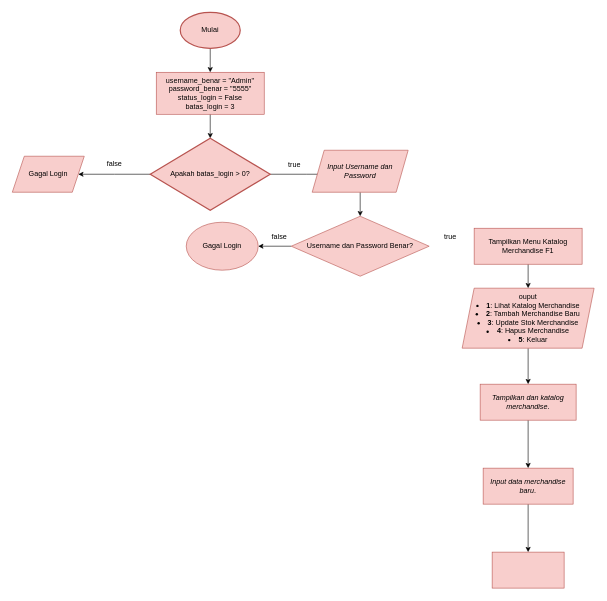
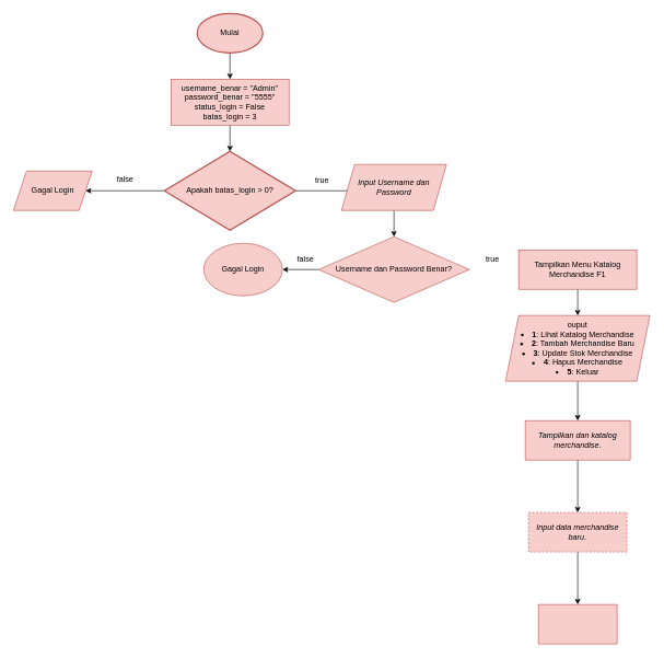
  <mxCell id="0" />
  <mxCell id="1" parent="0" />
  <mxCell id="2" value="" style="edgeStyle=orthogonalEdgeStyle;rounded=0;orthogonalLoop=1;jettySize=auto;html=1;" edge="1" parent="1" source="3" target="5"><mxGeometry relative="1" as="geometry" /></mxCell>
  <mxCell id="3" value="Mulai" style="strokeWidth=2;html=1;shape=mxgraph.flowchart.start_1;whiteSpace=wrap;fillColor=#f8cecc;strokeColor=#b85450;" vertex="1" parent="1"><mxGeometry x="300" y="20" width="100" height="60" as="geometry" /></mxCell>
  <mxCell id="4" value="" style="edgeStyle=orthogonalEdgeStyle;rounded=0;orthogonalLoop=1;jettySize=auto;html=1;" edge="1" parent="1" source="5" target="8"><mxGeometry relative="1" as="geometry" /></mxCell>
  <mxCell id="5" value="&lt;div&gt;username_benar = &quot;Admin&quot;&lt;/div&gt;&lt;div&gt;password_benar = &quot;5555&quot;&lt;/div&gt;&lt;div&gt;status_login = False&lt;/div&gt;&lt;div&gt;batas_login = 3&lt;/div&gt;" style="rounded=0;whiteSpace=wrap;html=1;fillColor=#f8cecc;strokeColor=#b85450;" vertex="1" parent="1"><mxGeometry x="260" y="120" width="180" height="70" as="geometry" /></mxCell>
  <mxCell id="6" value="" style="edgeStyle=orthogonalEdgeStyle;rounded=0;orthogonalLoop=1;jettySize=auto;html=1;" edge="1" parent="1" source="8"><mxGeometry relative="1" as="geometry"><mxPoint x="570" y="290" as="targetPoint" /></mxGeometry></mxCell>
  <mxCell id="7" value="" style="edgeStyle=orthogonalEdgeStyle;rounded=0;orthogonalLoop=1;jettySize=auto;html=1;" edge="1" parent="1" source="8"><mxGeometry relative="1" as="geometry"><mxPoint x="130" y="290" as="targetPoint" /></mxGeometry></mxCell>
  <mxCell id="8" value="Apakah batas_login &amp;gt; 0?" style="strokeWidth=2;html=1;shape=mxgraph.flowchart.decision;whiteSpace=wrap;fillColor=#f8cecc;strokeColor=#b85450;" vertex="1" parent="1"><mxGeometry x="250" y="230" width="200" height="120" as="geometry" /></mxCell>
  <mxCell id="9" value="" style="edgeStyle=orthogonalEdgeStyle;rounded=0;orthogonalLoop=1;jettySize=auto;html=1;" edge="1" parent="1" source="10" target="12"><mxGeometry relative="1" as="geometry" /></mxCell>
  <mxCell id="10" value="&lt;em&gt;Input Username dan Password&lt;/em&gt;" style="shape=parallelogram;perimeter=parallelogramPerimeter;whiteSpace=wrap;html=1;fixedSize=1;fillColor=#f8cecc;strokeColor=#b85450;" vertex="1" parent="1"><mxGeometry x="520" y="250" width="160" height="70" as="geometry" /></mxCell>
  <mxCell id="11" value="" style="edgeStyle=orthogonalEdgeStyle;rounded=0;orthogonalLoop=1;jettySize=auto;html=1;" edge="1" parent="1" source="12" target="14"><mxGeometry relative="1" as="geometry" /></mxCell>
  <mxCell id="12" value="Username dan Password Benar?" style="rhombus;whiteSpace=wrap;html=1;fillColor=#f8cecc;strokeColor=#b85450;" vertex="1" parent="1"><mxGeometry x="485" y="360" width="230" height="100" as="geometry" /></mxCell>
  <mxCell id="13" value="Gagal Login" style="shape=parallelogram;perimeter=parallelogramPerimeter;whiteSpace=wrap;html=1;fixedSize=1;fillColor=#f8cecc;strokeColor=#b85450;" vertex="1" parent="1"><mxGeometry x="20" y="260" width="120" height="60" as="geometry" /></mxCell>
  <mxCell id="14" value="Gagal Login" style="ellipse;whiteSpace=wrap;html=1;fillColor=#f8cecc;strokeColor=#b85450;" vertex="1" parent="1"><mxGeometry x="310" y="370" width="120" height="80" as="geometry" /></mxCell>
  <mxCell id="15" value="" style="edgeStyle=orthogonalEdgeStyle;rounded=0;orthogonalLoop=1;jettySize=auto;html=1;" edge="1" parent="1" source="16" target="20"><mxGeometry relative="1" as="geometry" /></mxCell>
  <mxCell id="16" value="Tampilkan Menu Katalog Merchandise F1" style="rounded=0;whiteSpace=wrap;html=1;fillColor=#f8cecc;strokeColor=#b85450;" vertex="1" parent="1"><mxGeometry x="790" y="380" width="180" height="60" as="geometry" /></mxCell>
  <mxCell id="17" value="false" style="text;html=1;align=center;verticalAlign=middle;resizable=0;points=[];autosize=1;strokeColor=none;fillColor=none;" vertex="1" parent="1"><mxGeometry x="165" y="258" width="50" height="30" as="geometry" /></mxCell>
  <mxCell id="18" value="false" style="text;html=1;align=center;verticalAlign=middle;resizable=0;points=[];autosize=1;strokeColor=none;fillColor=none;" vertex="1" parent="1"><mxGeometry x="440" y="380" width="50" height="30" as="geometry" /></mxCell>
  <mxCell id="19" value="" style="edgeStyle=orthogonalEdgeStyle;rounded=0;orthogonalLoop=1;jettySize=auto;html=1;" edge="1" parent="1" source="20" target="24"><mxGeometry relative="1" as="geometry" /></mxCell>
  <mxCell id="20" value="ouput&lt;div&gt;&lt;li&gt;&lt;strong&gt;1&lt;/strong&gt;: Lihat Katalog Merchandise&lt;/li&gt;&lt;li&gt;&lt;strong&gt;2&lt;/strong&gt;: Tambah Merchandise Baru&lt;/li&gt;&lt;li&gt;&lt;strong&gt;3&lt;/strong&gt;: Update Stok Merchandise&lt;/li&gt;&lt;li&gt;&lt;strong&gt;4&lt;/strong&gt;: Hapus Merchandise&lt;/li&gt;&lt;li&gt;&lt;strong&gt;5&lt;/strong&gt;: Keluar&lt;/li&gt;&lt;/div&gt;" style="shape=parallelogram;perimeter=parallelogramPerimeter;whiteSpace=wrap;html=1;fixedSize=1;rounded=0;fillColor=#f8cecc;strokeColor=#b85450;" vertex="1" parent="1"><mxGeometry x="770" y="480" width="220" height="100" as="geometry" /></mxCell>
  <mxCell id="21" value="true" style="text;html=1;align=center;verticalAlign=middle;resizable=0;points=[];autosize=1;strokeColor=none;fillColor=none;" vertex="1" parent="1"><mxGeometry x="470" y="260" width="40" height="30" as="geometry" /></mxCell>
  <mxCell id="22" value="true" style="text;html=1;align=center;verticalAlign=middle;resizable=0;points=[];autosize=1;strokeColor=none;fillColor=none;" vertex="1" parent="1"><mxGeometry x="730" y="380" width="40" height="30" as="geometry" /></mxCell>
  <mxCell id="23" value="" style="edgeStyle=orthogonalEdgeStyle;rounded=0;orthogonalLoop=1;jettySize=auto;html=1;" edge="1" parent="1" source="24" target="26"><mxGeometry relative="1" as="geometry" /></mxCell>
  <mxCell id="24" value="&lt;em&gt;Tampilkan dan katalog merchandise&lt;/em&gt;." style="whiteSpace=wrap;html=1;fillColor=#f8cecc;strokeColor=#b85450;rounded=0;" vertex="1" parent="1"><mxGeometry x="800" y="640" width="160" height="60" as="geometry" /></mxCell>
  <mxCell id="25" value="" style="edgeStyle=orthogonalEdgeStyle;rounded=0;orthogonalLoop=1;jettySize=auto;html=1;" edge="1" parent="1" source="26" target="27"><mxGeometry relative="1" as="geometry" /></mxCell>
- <mxCell id="26" value="&lt;em&gt;Input data merchandise baru&lt;/em&gt;." style="whiteSpace=wrap;html=1;fillColor=#f8cecc;strokeColor=#b85450;rounded=0;" vertex="1" parent="1"><mxGeometry x="805" y="780" width="150" height="60" as="geometry" /></mxCell>
+ <mxCell id="26" value="&lt;em&gt;Input data merchandise baru&lt;/em&gt;." style="whiteSpace=wrap;html=1;fillColor=#f8cecc;strokeColor=#b85450;rounded=0;dashed=1;" vertex="1" parent="1"><mxGeometry x="805" y="780" width="150" height="60" as="geometry" /></mxCell>
  <mxCell id="27" value="" style="whiteSpace=wrap;html=1;fillColor=#f8cecc;strokeColor=#b85450;rounded=0;" vertex="1" parent="1"><mxGeometry x="820" y="920" width="120" height="60" as="geometry" /></mxCell>
